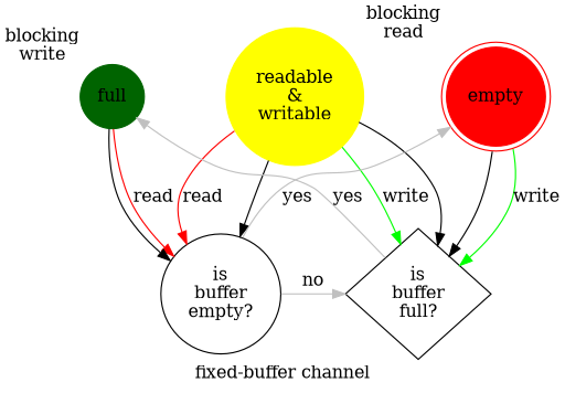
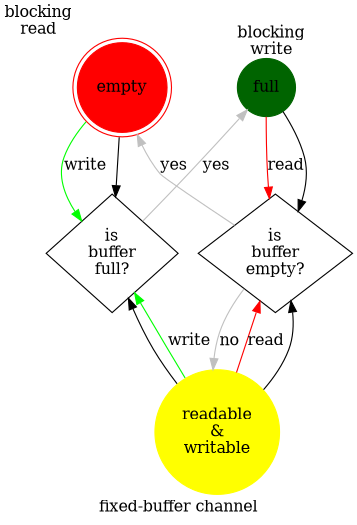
  digraph {
    label="fixed-buffer channel"
    node [shape=circle style=filled]
    n1 [color=red label=empty shape=doublecircle xlabel="blocking\nread"]
    n2 [color=darkgreen label=full xlabel="blocking\nwrite"]
    n3 [color=yellow label="readable\n&\nwritable"]
    n4 [label="is\nbuffer\nfull?" shape=diamond style=""]
-   n5 [label="is\nbuffer\nempty?" style=""]
+   n5 [label="is\nbuffer\nempty?" shape=diamond style=""]
    subgraph sub_1 {
      n3
      subgraph sub_2 {
        rank=same
        n1
        n2
      }
    }
    subgraph sub_3 {
      rank=same
      n4
      n5
    }
    subgraph sub_4 {
      n1
      n3
      n4
    }
    subgraph sub_5 {
      n2
      n3
      n5
    }
    subgraph sub_6 {
      n1
      n2
      n3
      n4
      n5
    }
    n1 -> n4 [color=green label=write]
    n1 -> n4
    n2 -> n5 [color=red label=read]
    n2 -> n5
    n3 -> n4 [color=green label=write]
    n3 -> n4
    n3 -> n5 [color=red label=read]
    n3 -> n5
    n4 -> n2 [color=gray label=yes]
    n5 -> n1 [color=gray label=yes]
-   n5 -> n4 [color=gray label=no]
+   n5 -> n3 [color=gray label=no]
  }
